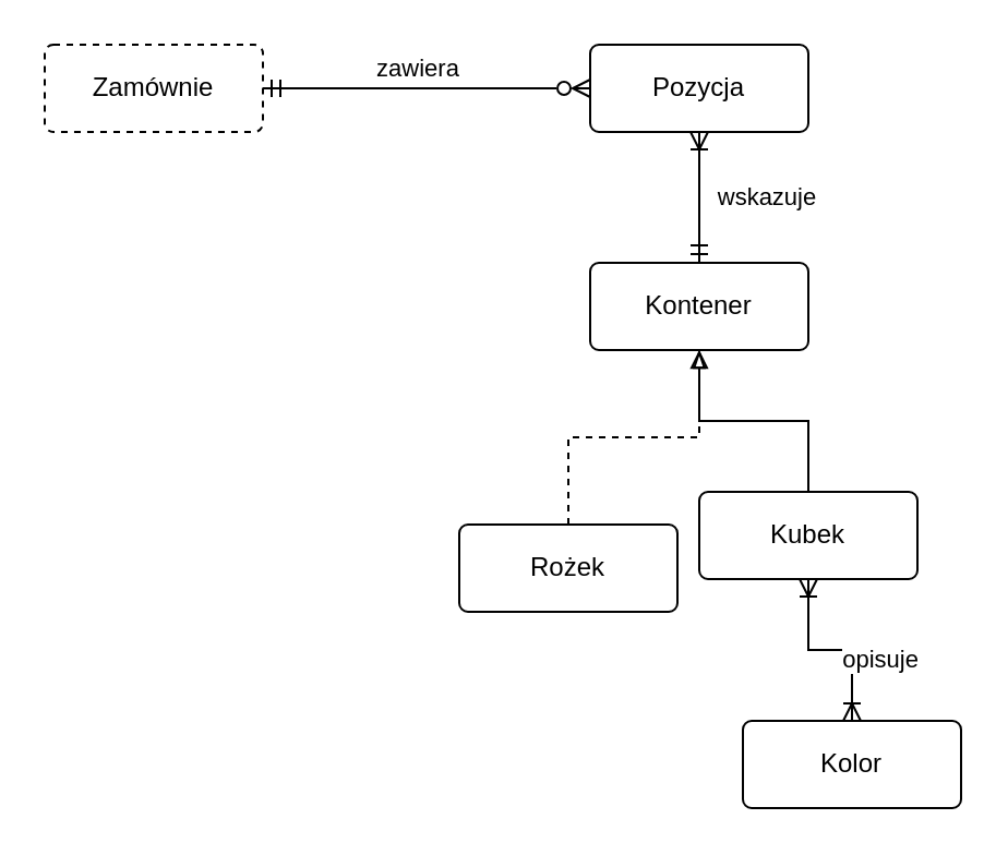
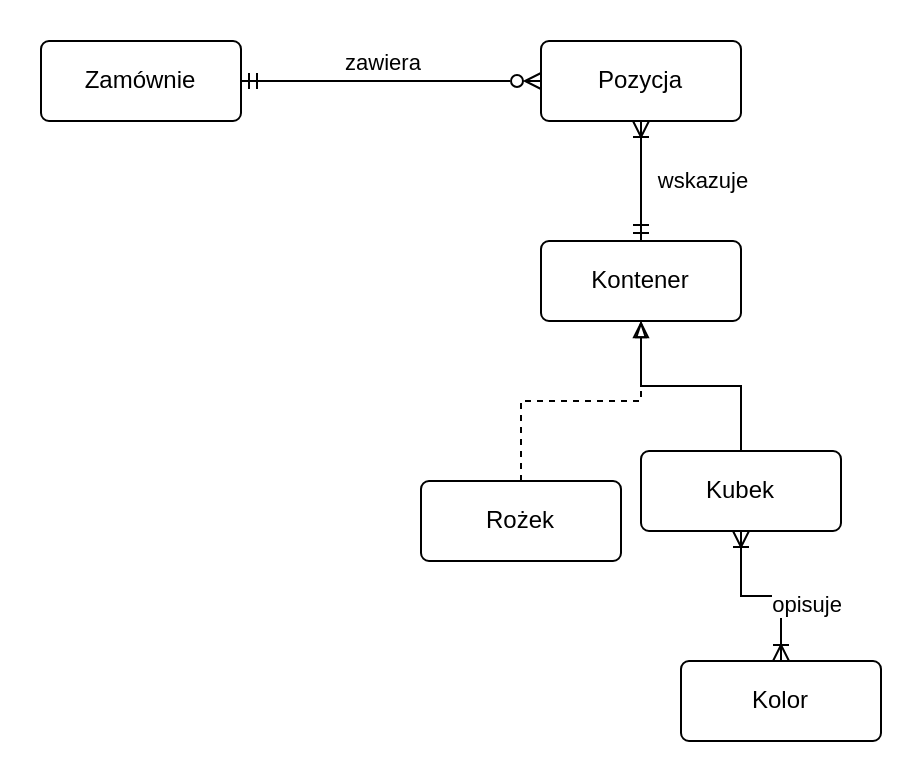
  <mxCell id="0" />
  <mxCell id="1" parent="0" />
  <mxCell id="2" value="Kontener" style="rounded=1;arcSize=10;whiteSpace=wrap;html=1;align=center;" vertex="1" parent="1"><mxGeometry x="270" y="120" width="100" height="40" as="geometry" /></mxCell>
  <mxCell id="3" style="edgeStyle=orthogonalEdgeStyle;rounded=0;orthogonalLoop=1;jettySize=auto;html=1;endArrow=ERzeroToMany;endFill=0;startArrow=ERmandOne;startFill=0;" edge="1" parent="1" source="5" target="14"><mxGeometry relative="1" as="geometry" /></mxCell>
  <mxCell id="4" value="zawiera" style="edgeLabel;html=1;align=center;verticalAlign=middle;resizable=0;points=[];" vertex="1" connectable="0" parent="3"><mxGeometry x="-0.221" relative="1" as="geometry"><mxPoint x="12" y="-10" as="offset" /></mxGeometry></mxCell>
- <mxCell id="5" value="Zamównie" style="rounded=1;arcSize=10;whiteSpace=wrap;html=1;align=center;dashed=1;" vertex="1" parent="1"><mxGeometry x="20" y="20" width="100" height="40" as="geometry" /></mxCell>
+ <mxCell id="5" value="Zamównie" style="rounded=1;arcSize=10;whiteSpace=wrap;html=1;align=center;" vertex="1" parent="1"><mxGeometry x="20" y="20" width="100" height="40" as="geometry" /></mxCell>
  <mxCell id="6" style="edgeStyle=orthogonalEdgeStyle;rounded=0;orthogonalLoop=1;jettySize=auto;html=1;entryX=0.5;entryY=1;entryDx=0;entryDy=0;endArrow=blockThin;endFill=0;" edge="1" parent="1" source="9" target="2"><mxGeometry relative="1" as="geometry" /></mxCell>
  <mxCell id="7" style="edgeStyle=orthogonalEdgeStyle;rounded=0;orthogonalLoop=1;jettySize=auto;html=1;entryX=0.5;entryY=0;entryDx=0;entryDy=0;startArrow=ERoneToMany;startFill=0;endArrow=ERoneToMany;endFill=0;" edge="1" parent="1" source="9" target="15"><mxGeometry relative="1" as="geometry" /></mxCell>
  <mxCell id="8" value="opisuje" style="edgeLabel;html=1;align=center;verticalAlign=middle;resizable=0;points=[];" vertex="1" connectable="0" parent="7"><mxGeometry x="-0.024" y="-4" relative="1" as="geometry"><mxPoint x="24" as="offset" /></mxGeometry></mxCell>
  <mxCell id="9" value="Kubek" style="rounded=1;arcSize=10;whiteSpace=wrap;html=1;align=center;" vertex="1" parent="1"><mxGeometry x="320" y="225" width="100" height="40" as="geometry" /></mxCell>
  <mxCell id="10" style="edgeStyle=orthogonalEdgeStyle;rounded=0;orthogonalLoop=1;jettySize=auto;html=1;entryX=0.5;entryY=1;entryDx=0;entryDy=0;endArrow=block;endFill=0;dashed=1;" edge="1" parent="1" source="11" target="2"><mxGeometry relative="1" as="geometry" /></mxCell>
  <mxCell id="11" value="Rożek" style="rounded=1;arcSize=10;whiteSpace=wrap;html=1;align=center;" vertex="1" parent="1"><mxGeometry x="210" y="240" width="100" height="40" as="geometry" /></mxCell>
  <mxCell id="12" style="edgeStyle=orthogonalEdgeStyle;rounded=0;orthogonalLoop=1;jettySize=auto;html=1;entryX=0.5;entryY=0;entryDx=0;entryDy=0;startArrow=ERoneToMany;startFill=0;endArrow=ERmandOne;endFill=0;" edge="1" parent="1" source="14" target="2"><mxGeometry relative="1" as="geometry" /></mxCell>
  <mxCell id="13" value="wskazuje" style="edgeLabel;html=1;align=center;verticalAlign=middle;resizable=0;points=[];" vertex="1" connectable="0" parent="12"><mxGeometry x="-0.02" relative="1" as="geometry"><mxPoint x="30" as="offset" /></mxGeometry></mxCell>
  <mxCell id="14" value="Pozycja" style="rounded=1;arcSize=10;whiteSpace=wrap;html=1;align=center;" vertex="1" parent="1"><mxGeometry x="270" y="20" width="100" height="40" as="geometry" /></mxCell>
  <mxCell id="15" value="Kolor" style="rounded=1;arcSize=10;whiteSpace=wrap;html=1;align=center;" vertex="1" parent="1"><mxGeometry x="340" y="330" width="100" height="40" as="geometry" /></mxCell>
